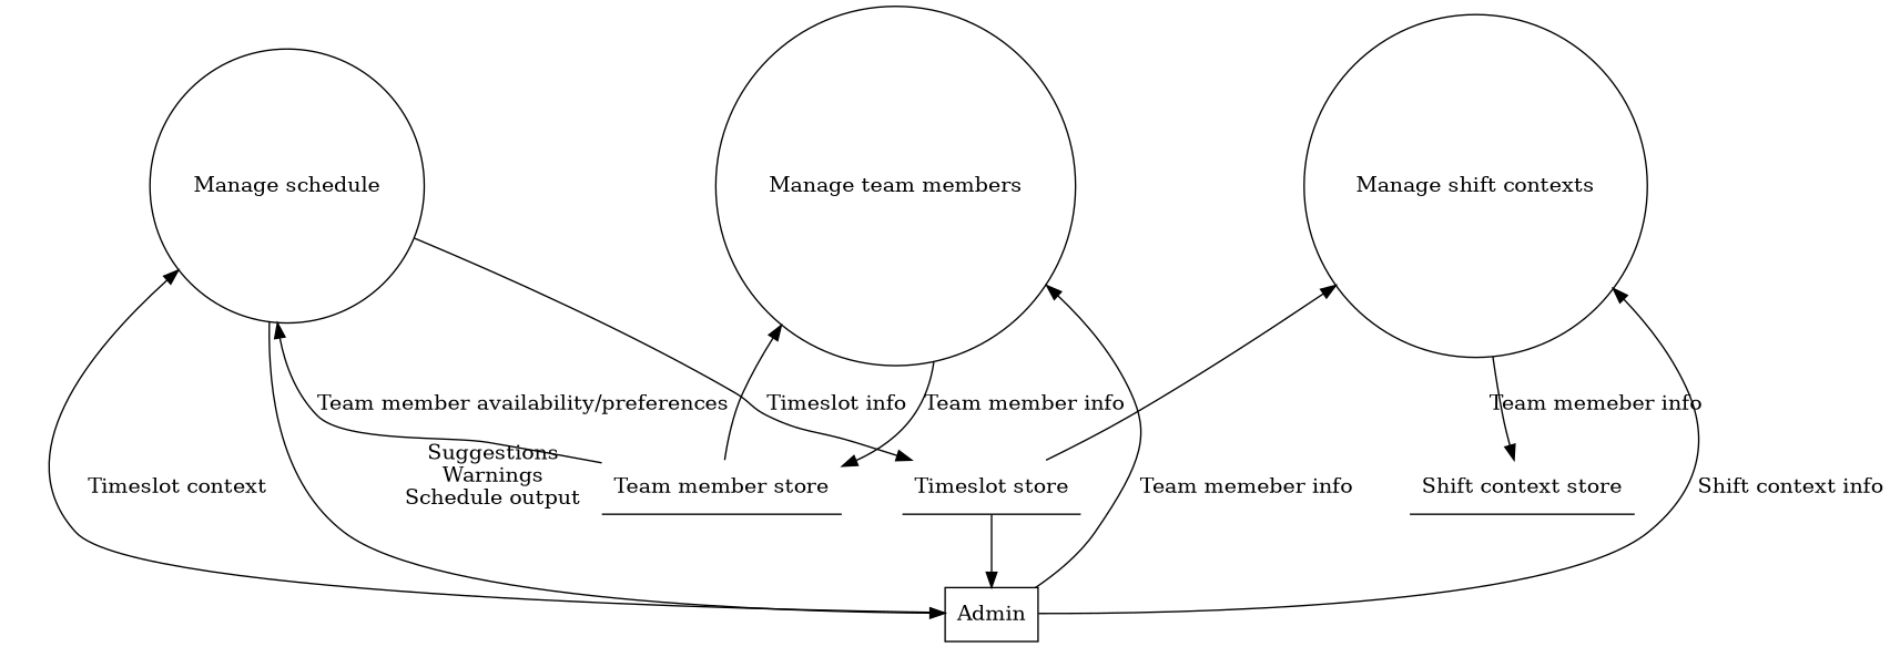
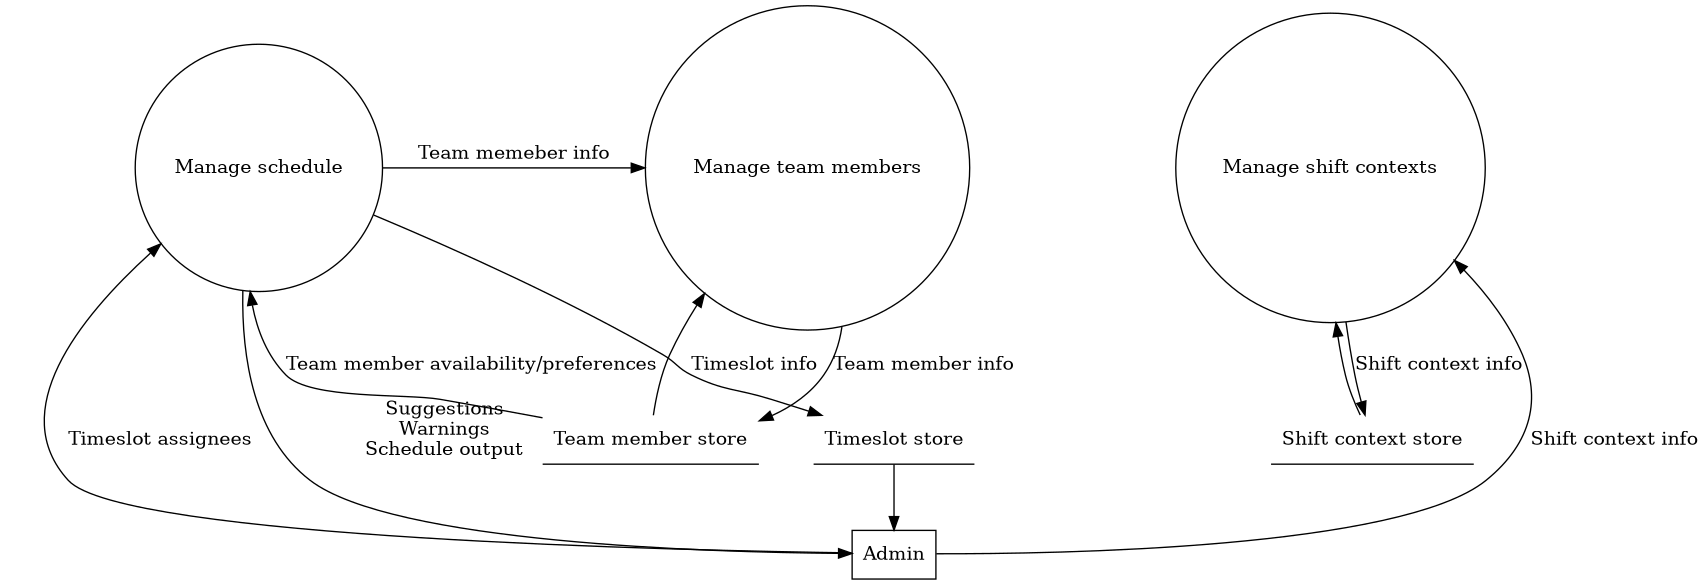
  digraph {
    rankdir=TB
    node [shape=circle]
    "Manage team members"
    "Manage shift contexts"
    "Manage schedule"
    "Team member store" [shape=underline]
    "Shift context store" [shape=underline]
    "Timeslot store" [shape=underline]
    Admin [shape=box]
    subgraph sub_1 {
      rank=same
      "Manage team members"
      "Manage shift contexts"
      "Manage schedule"
    }
    subgraph sub_2 {
      rank=same
      "Team member store"
      "Shift context store"
      "Timeslot store"
    }
    "Manage team members" -> "Team member store" [label="Team member info"]
-   "Manage shift contexts" -> "Shift context store" [label="Team memeber info"]
+   "Manage shift contexts" -> "Shift context store" [label="Shift context info"]
    "Manage schedule" -> "Timeslot store" [label="Timeslot info"]
    "Manage schedule" -> Admin [label=<         Suggestions <br />         Warnings <br />         Schedule output <br />     >]
    "Team member store" -> "Manage team members"
    "Team member store" -> "Manage schedule" [label="Team member availability/preferences"]
-   "Timeslot store" -> "Manage shift contexts"
+   "Shift context store" -> "Manage shift contexts"
    "Timeslot store" -> Admin
-   Admin -> "Manage team members" [label="Team memeber info"]
+   "Manage schedule" -> "Manage team members" [label="Team memeber info"]
    Admin -> "Manage shift contexts" [label="Shift context info"]
-   Admin -> "Manage schedule" [label="Timeslot context"]
+   Admin -> "Manage schedule" [label="Timeslot assignees"]
  }
